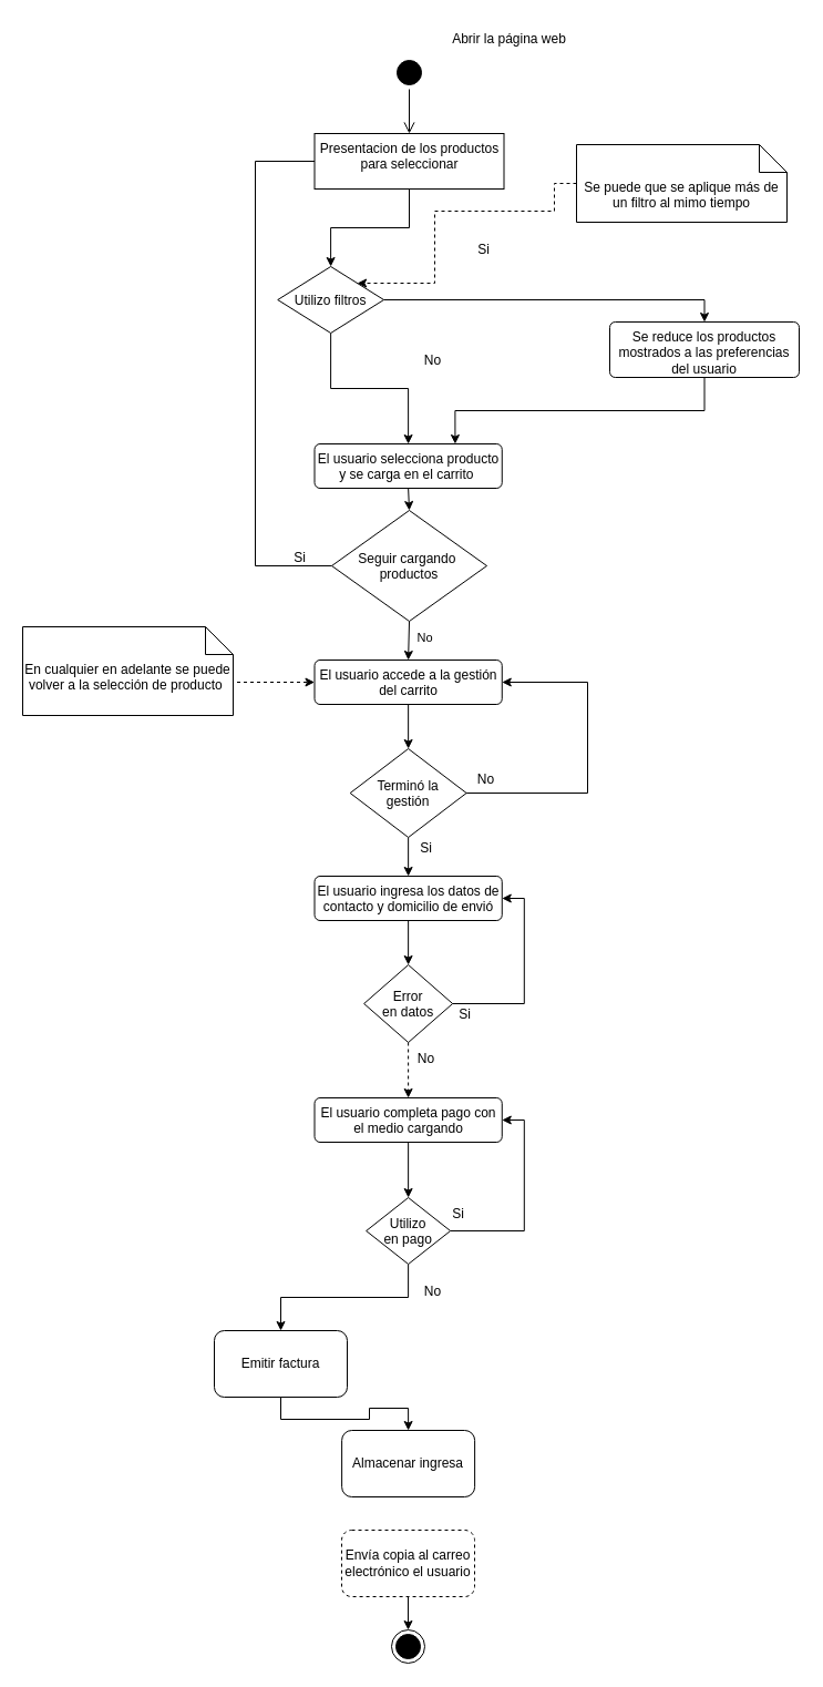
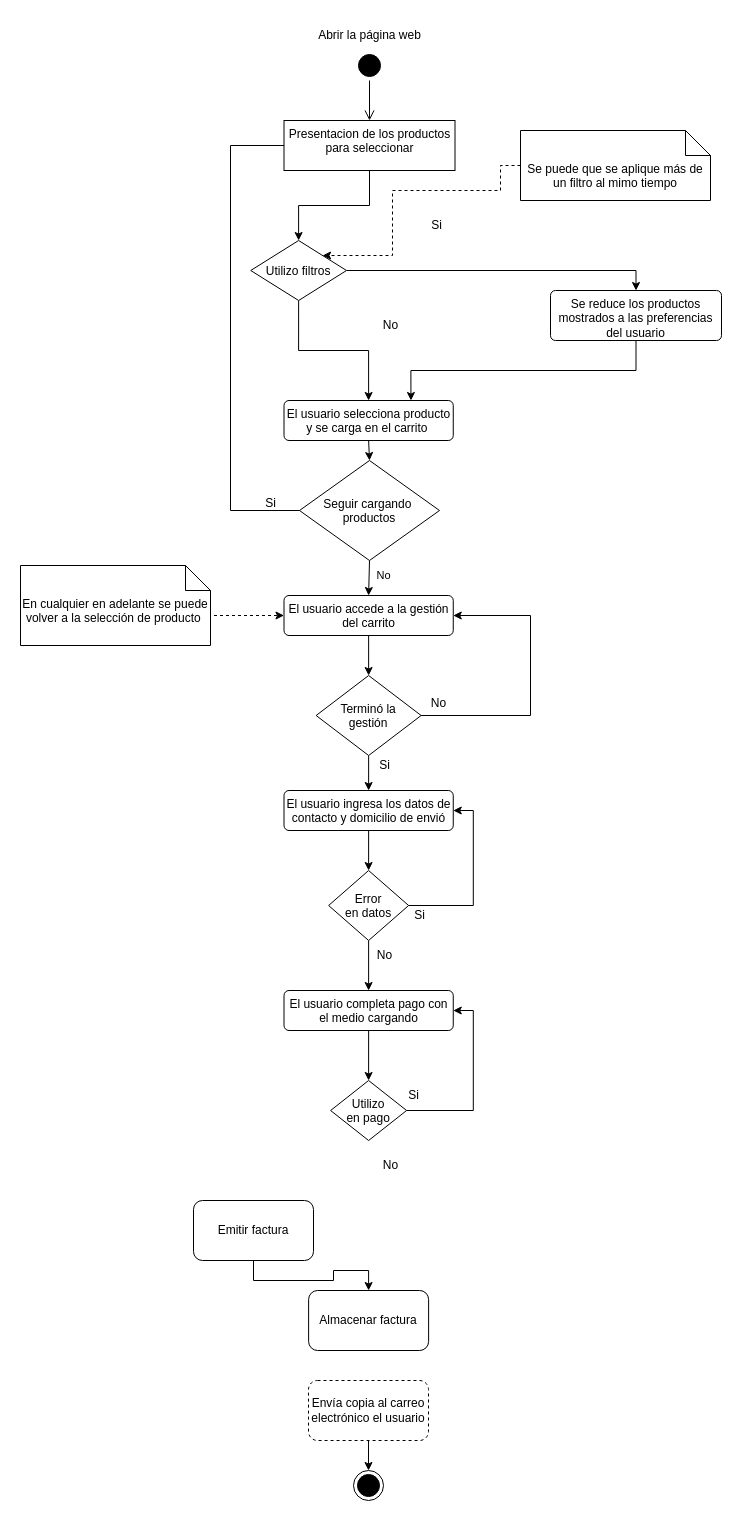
  <mxCell id="0" />
  <mxCell id="1" parent="0" />
  <mxCell id="2" value="" style="ellipse;html=1;shape=endState;fillColor=#000000;strokeColor=#000000;" vertex="1" parent="1"><mxGeometry x="353" y="1470" width="30" height="30" as="geometry" /></mxCell>
  <mxCell id="3" value="" style="ellipse;html=1;shape=startState;fillColor=#000000;strokeColor=#000000;" vertex="1" parent="1"><mxGeometry x="354" y="50" width="30" height="30" as="geometry" /></mxCell>
  <mxCell id="4" value="" style="edgeStyle=orthogonalEdgeStyle;html=1;verticalAlign=bottom;endArrow=open;endSize=8;strokeColor=light-dark(#000000,#EDEDED);rounded=0;" edge="1" parent="1" source="3" target="6"><mxGeometry relative="1" as="geometry"><mxPoint x="369" y="150" as="targetPoint" /></mxGeometry></mxCell>
  <mxCell id="5" style="edgeStyle=orthogonalEdgeStyle;rounded=0;orthogonalLoop=1;jettySize=auto;html=1;exitX=0.5;exitY=1;exitDx=0;exitDy=0;entryX=0.5;entryY=0;entryDx=0;entryDy=0;" edge="1" parent="1" source="6" target="9"><mxGeometry relative="1" as="geometry"><mxPoint x="370" y="220" as="targetPoint" /></mxGeometry></mxCell>
  <mxCell id="6" value="Presentacion de los productos para seleccionar" style="html=1;align=center;verticalAlign=top;absoluteArcSize=1;arcSize=10;dashed=0;whiteSpace=wrap;rounded=0;" vertex="1" parent="1"><mxGeometry x="283.5" y="120" width="171" height="50" as="geometry" /></mxCell>
  <mxCell id="7" style="edgeStyle=orthogonalEdgeStyle;rounded=0;orthogonalLoop=1;jettySize=auto;html=1;exitX=0.5;exitY=1;exitDx=0;exitDy=0;entryX=0.5;entryY=0;entryDx=0;entryDy=0;" edge="1" parent="1" source="9" target="15"><mxGeometry relative="1" as="geometry" /></mxCell>
  <mxCell id="8" style="edgeStyle=orthogonalEdgeStyle;rounded=0;orthogonalLoop=1;jettySize=auto;html=1;exitX=1;exitY=0.5;exitDx=0;exitDy=0;entryX=0.5;entryY=0;entryDx=0;entryDy=0;" edge="1" parent="1" source="9" target="11"><mxGeometry relative="1" as="geometry" /></mxCell>
  <mxCell id="9" value="Utilizo filtros" style="rhombus;" vertex="1" parent="1"><mxGeometry x="250.22" y="240" width="95.82" height="60" as="geometry" /></mxCell>
  <mxCell id="10" style="edgeStyle=orthogonalEdgeStyle;rounded=0;orthogonalLoop=1;jettySize=auto;html=1;entryX=0.75;entryY=0;entryDx=0;entryDy=0;exitX=0.5;exitY=1;exitDx=0;exitDy=0;" edge="1" parent="1" source="11" target="15"><mxGeometry relative="1" as="geometry"><mxPoint x="600" y="361" as="sourcePoint" /></mxGeometry></mxCell>
  <mxCell id="11" value="Se reduce los productos mostrados a las preferencias del usuario" style="html=1;align=center;verticalAlign=top;rounded=1;absoluteArcSize=1;arcSize=10;dashed=0;whiteSpace=wrap;" vertex="1" parent="1"><mxGeometry x="550" y="290" width="171" height="50" as="geometry" /></mxCell>
  <mxCell id="12" value="Si" style="text;html=1;align=center;verticalAlign=middle;resizable=0;points=[];autosize=1;strokeColor=none;fillColor=none;" vertex="1" parent="1"><mxGeometry x="420.63" y="210" width="30" height="30" as="geometry" /></mxCell>
  <mxCell id="13" style="edgeStyle=orthogonalEdgeStyle;rounded=0;orthogonalLoop=1;jettySize=auto;html=1;exitX=0.5;exitY=1;exitDx=0;exitDy=0;entryX=0.5;entryY=0;entryDx=0;entryDy=0;" edge="1" parent="1" source="15" target="19"><mxGeometry relative="1" as="geometry" /></mxCell>
  <mxCell id="14" value="No" style="text;html=1;align=center;verticalAlign=middle;resizable=0;points=[];autosize=1;strokeColor=none;fillColor=none;" vertex="1" parent="1"><mxGeometry x="370" y="310" width="40" height="30" as="geometry" /></mxCell>
  <mxCell id="15" value="El usuario selecciona producto y se carga en el carrito&amp;nbsp;" style="html=1;align=center;verticalAlign=top;rounded=1;absoluteArcSize=1;arcSize=10;dashed=0;whiteSpace=wrap;" vertex="1" parent="1"><mxGeometry x="283.5" y="400" width="169.25" height="40" as="geometry" /></mxCell>
  <mxCell id="16" style="edgeStyle=orthogonalEdgeStyle;rounded=0;orthogonalLoop=1;jettySize=auto;html=1;exitX=0;exitY=0.5;exitDx=0;exitDy=0;entryX=0;entryY=0.5;entryDx=0;entryDy=0;endArrow=none;" edge="1" parent="1" source="19" target="6"><mxGeometry relative="1" as="geometry"><mxPoint x="280" y="200" as="targetPoint" /><Array as="points"><mxPoint x="230" y="510" /><mxPoint x="230" y="145" /></Array></mxGeometry></mxCell>
  <mxCell id="17" style="edgeStyle=orthogonalEdgeStyle;rounded=0;orthogonalLoop=1;jettySize=auto;html=1;exitX=0.5;exitY=1;exitDx=0;exitDy=0;labelPosition=right;verticalLabelPosition=middle;align=left;verticalAlign=middle;entryX=0.5;entryY=0;entryDx=0;entryDy=0;" edge="1" parent="1" source="19" target="22"><mxGeometry relative="1" as="geometry"><mxPoint x="369" y="610" as="targetPoint" /></mxGeometry></mxCell>
  <mxCell id="18" value="No" style="edgeLabel;html=1;align=center;verticalAlign=middle;resizable=0;points=[];" connectable="0" vertex="1" parent="17"><mxGeometry x="-0.136" y="-4" relative="1" as="geometry"><mxPoint x="18" as="offset" /></mxGeometry></mxCell>
  <mxCell id="19" value="Seguir cargando &#10;productos" style="rhombus;" vertex="1" parent="1"><mxGeometry x="299" y="460" width="140" height="100" as="geometry" /></mxCell>
  <mxCell id="20" value="Si" style="text;html=1;align=center;verticalAlign=middle;resizable=0;points=[];autosize=1;strokeColor=none;fillColor=none;" vertex="1" parent="1"><mxGeometry x="255" y="488" width="30" height="30" as="geometry" /></mxCell>
  <mxCell id="21" style="edgeStyle=orthogonalEdgeStyle;rounded=0;orthogonalLoop=1;jettySize=auto;html=1;exitX=0.5;exitY=1;exitDx=0;exitDy=0;entryX=0.5;entryY=0;entryDx=0;entryDy=0;" edge="1" parent="1" source="22" target="27"><mxGeometry relative="1" as="geometry"><mxPoint x="368.12" y="670" as="targetPoint" /></mxGeometry></mxCell>
  <mxCell id="22" value="El usuario accede a la gestión del carrito&lt;div&gt;&lt;br&gt;&lt;/div&gt;" style="html=1;align=center;verticalAlign=top;rounded=1;absoluteArcSize=1;arcSize=10;dashed=0;whiteSpace=wrap;" vertex="1" parent="1"><mxGeometry x="283.5" y="595" width="169.25" height="40" as="geometry" /></mxCell>
  <mxCell id="23" style="edgeStyle=orthogonalEdgeStyle;rounded=0;orthogonalLoop=1;jettySize=auto;html=1;exitX=0.5;exitY=1;exitDx=0;exitDy=0;entryX=0.5;entryY=0;entryDx=0;entryDy=0;" edge="1" parent="1" source="24" target="38"><mxGeometry relative="1" as="geometry"><mxPoint x="368" y="880" as="targetPoint" /></mxGeometry></mxCell>
  <mxCell id="24" value="El usuario ingresa los datos de contacto y domicilio de envió&lt;div&gt;&lt;br&gt;&lt;/div&gt;" style="html=1;align=center;verticalAlign=top;rounded=1;absoluteArcSize=1;arcSize=10;dashed=0;whiteSpace=wrap;" vertex="1" parent="1"><mxGeometry x="283.5" y="790" width="169.25" height="40" as="geometry" /></mxCell>
  <mxCell id="25" style="edgeStyle=orthogonalEdgeStyle;rounded=0;orthogonalLoop=1;jettySize=auto;html=1;exitX=1;exitY=0.5;exitDx=0;exitDy=0;entryX=1;entryY=0.5;entryDx=0;entryDy=0;" edge="1" parent="1" source="27" target="22"><mxGeometry relative="1" as="geometry"><mxPoint x="570" y="610" as="targetPoint" /><Array as="points"><mxPoint x="530" y="715" /><mxPoint x="530" y="615" /></Array></mxGeometry></mxCell>
  <mxCell id="26" style="edgeStyle=orthogonalEdgeStyle;rounded=0;orthogonalLoop=1;jettySize=auto;html=1;exitX=0.5;exitY=1;exitDx=0;exitDy=0;entryX=0.5;entryY=0;entryDx=0;entryDy=0;" edge="1" parent="1" source="27" target="24"><mxGeometry relative="1" as="geometry" /></mxCell>
  <mxCell id="27" value="Terminó la &#10;gestión" style="rhombus;" vertex="1" parent="1"><mxGeometry x="315.63" y="675" width="105" height="80" as="geometry" /></mxCell>
  <mxCell id="28" value="No" style="text;html=1;align=center;verticalAlign=middle;resizable=0;points=[];autosize=1;strokeColor=none;fillColor=none;" vertex="1" parent="1"><mxGeometry x="417.7" y="688" width="40" height="30" as="geometry" /></mxCell>
- <mxCell id="29" value="Abrir la página web" style="text;html=1;align=center;verticalAlign=middle;resizable=0;points=[];autosize=1;strokeColor=none;fillColor=none;" vertex="1" parent="1"><mxGeometry x="394.01" y="20" width="130" height="30" as="geometry" /></mxCell>
+ <mxCell id="29" value="Abrir la página web" style="text;html=1;align=center;verticalAlign=middle;resizable=0;points=[];autosize=1;strokeColor=none;fillColor=none;" vertex="1" parent="1"><mxGeometry x="304.01" width="130" height="30" as="geometry" y="20" /></mxCell>
  <mxCell id="30" value="Si" style="text;html=1;align=center;verticalAlign=middle;resizable=0;points=[];autosize=1;strokeColor=none;fillColor=none;" vertex="1" parent="1"><mxGeometry x="369" y="750" width="30" height="30" as="geometry" /></mxCell>
  <mxCell id="31" style="edgeStyle=orthogonalEdgeStyle;rounded=0;orthogonalLoop=1;jettySize=auto;html=1;exitX=0.5;exitY=1;exitDx=0;exitDy=0;entryX=0.5;entryY=0;entryDx=0;entryDy=0;" edge="1" parent="1" source="32" target="35"><mxGeometry relative="1" as="geometry" /></mxCell>
  <mxCell id="32" value="&lt;div&gt;El usuario completa pago con el medio cargando&lt;/div&gt;" style="html=1;align=center;verticalAlign=top;rounded=1;absoluteArcSize=1;arcSize=10;dashed=0;whiteSpace=wrap;" vertex="1" parent="1"><mxGeometry x="283.5" y="990" width="169.25" height="40" as="geometry" /></mxCell>
  <mxCell id="33" style="edgeStyle=orthogonalEdgeStyle;rounded=0;orthogonalLoop=1;jettySize=auto;html=1;exitX=1;exitY=0.5;exitDx=0;exitDy=0;entryX=1;entryY=0.5;entryDx=0;entryDy=0;" edge="1" parent="1" source="35" target="32"><mxGeometry relative="1" as="geometry" /></mxCell>
- <mxCell id="34" style="edgeStyle=orthogonalEdgeStyle;rounded=0;orthogonalLoop=1;jettySize=auto;html=1;entryX=0.5;entryY=0;entryDx=0;entryDy=0;exitX=0.5;exitY=1;exitDx=0;exitDy=0;" edge="1" parent="1" source="35" target="47"><mxGeometry relative="1" as="geometry"><mxPoint x="368" y="1200" as="sourcePoint" /><mxPoint x="368.135" y="1209" as="targetPoint" /></mxGeometry></mxCell>
  <mxCell id="35" value="Utilizo &#10;en pago" style="rhombus;" vertex="1" parent="1"><mxGeometry x="330.12" y="1080" width="75.99" height="60" as="geometry" /></mxCell>
  <mxCell id="36" value="Si" style="text;html=1;align=center;verticalAlign=middle;resizable=0;points=[];autosize=1;strokeColor=none;fillColor=none;" vertex="1" parent="1"><mxGeometry x="398.12" y="1080" width="30" height="30" as="geometry" /></mxCell>
  <mxCell id="37" style="edgeStyle=orthogonalEdgeStyle;rounded=0;orthogonalLoop=1;jettySize=auto;html=1;exitX=0.5;exitY=1;exitDx=0;exitDy=0;entryX=0.5;entryY=0;entryDx=0;entryDy=0;" edge="1" parent="1" source="45" target="2"><mxGeometry relative="1" as="geometry"><mxPoint x="369.015" y="1450" as="sourcePoint" /></mxGeometry></mxCell>
  <mxCell id="38" value="Error &#10;en datos" style="rhombus;" vertex="1" parent="1"><mxGeometry x="328.12" y="870" width="80" height="70" as="geometry" /></mxCell>
  <mxCell id="39" value="No" style="text;html=1;align=center;verticalAlign=middle;resizable=0;points=[];autosize=1;strokeColor=none;fillColor=none;" vertex="1" parent="1"><mxGeometry x="370" y="1150" width="40" height="30" as="geometry" /></mxCell>
- <mxCell id="40" style="edgeStyle=orthogonalEdgeStyle;rounded=0;orthogonalLoop=1;jettySize=auto;html=1;exitX=0.5;exitY=1;exitDx=0;exitDy=0;entryX=0.5;entryY=0;entryDx=0;entryDy=0;dashed=1;" edge="1" parent="1" source="38" target="32"><mxGeometry relative="1" as="geometry" /></mxCell>
+ <mxCell id="40" style="edgeStyle=orthogonalEdgeStyle;rounded=0;orthogonalLoop=1;jettySize=auto;html=1;exitX=0.5;exitY=1;exitDx=0;exitDy=0;entryX=0.5;entryY=0;entryDx=0;entryDy=0;" edge="1" parent="1" source="38" target="32"><mxGeometry relative="1" as="geometry" /></mxCell>
  <mxCell id="41" value="Si" style="text;html=1;align=center;verticalAlign=middle;resizable=0;points=[];autosize=1;strokeColor=none;fillColor=none;" vertex="1" parent="1"><mxGeometry x="404.01" y="900" width="30" height="30" as="geometry" /></mxCell>
  <mxCell id="42" style="edgeStyle=orthogonalEdgeStyle;rounded=0;orthogonalLoop=1;jettySize=auto;html=1;exitX=1;exitY=0.5;exitDx=0;exitDy=0;entryX=1;entryY=0.5;entryDx=0;entryDy=0;" edge="1" parent="1" source="38" target="24"><mxGeometry relative="1" as="geometry" /></mxCell>
  <mxCell id="43" value="No" style="text;html=1;align=center;verticalAlign=middle;resizable=0;points=[];autosize=1;strokeColor=none;fillColor=none;" vertex="1" parent="1"><mxGeometry x="364" y="940" width="40" height="30" as="geometry" /></mxCell>
- <mxCell id="44" value="Almacenar ingresa" style="rounded=1;whiteSpace=wrap;html=1;" vertex="1" parent="1"><mxGeometry x="308.11" y="1290" width="120" height="60" as="geometry" /></mxCell>
+ <mxCell id="44" value="Almacenar factura" style="rounded=1;whiteSpace=wrap;html=1;" vertex="1" parent="1"><mxGeometry x="308.11" y="1290" width="120" height="60" as="geometry" /></mxCell>
  <mxCell id="45" value="Envía copia al carreo electrónico el usuario" style="rounded=1;whiteSpace=wrap;html=1;dashed=1;" vertex="1" parent="1"><mxGeometry x="308" y="1380" width="120" height="60" as="geometry" /></mxCell>
  <mxCell id="46" style="edgeStyle=orthogonalEdgeStyle;rounded=0;orthogonalLoop=1;jettySize=auto;html=1;exitX=0.5;exitY=1;exitDx=0;exitDy=0;entryX=0.5;entryY=0;entryDx=0;entryDy=0;" edge="1" parent="1" source="47" target="44"><mxGeometry relative="1" as="geometry" /></mxCell>
  <mxCell id="47" value="Emitir factura" style="rounded=1;whiteSpace=wrap;html=1;" vertex="1" parent="1"><mxGeometry x="193" y="1200" width="120" height="60" as="geometry" /></mxCell>
  <mxCell id="48" style="edgeStyle=orthogonalEdgeStyle;rounded=0;orthogonalLoop=1;jettySize=auto;html=1;exitX=0;exitY=0.5;exitDx=0;exitDy=0;exitPerimeter=0;entryX=1;entryY=0;entryDx=0;entryDy=0;dashed=1;" edge="1" parent="1" source="49" target="9"><mxGeometry relative="1" as="geometry"><Array as="points"><mxPoint x="500" y="165" /><mxPoint x="500" y="190" /><mxPoint x="392" y="190" /></Array></mxGeometry></mxCell>
  <mxCell id="49" value="Se puede que se aplique más de un filtro al mimo tiempo" style="shape=note2;boundedLbl=1;whiteSpace=wrap;html=1;size=25;verticalAlign=top;align=center;" vertex="1" parent="1"><mxGeometry x="520" y="130" width="190" height="70" as="geometry" /></mxCell>
  <mxCell id="50" style="edgeStyle=orthogonalEdgeStyle;rounded=0;orthogonalLoop=1;jettySize=auto;html=1;exitX=0;exitY=0;exitDx=190;exitDy=52.5;exitPerimeter=0;entryX=0;entryY=0.5;entryDx=0;entryDy=0;dashed=1;" edge="1" parent="1" source="51" target="22"><mxGeometry relative="1" as="geometry"><Array as="points"><mxPoint x="210" y="615" /></Array></mxGeometry></mxCell>
  <mxCell id="51" value="En cualquier en adelante se puede volver&amp;nbsp;a la selección de producto&amp;nbsp;" style="shape=note2;boundedLbl=1;whiteSpace=wrap;html=1;size=25;verticalAlign=top;align=center;" vertex="1" parent="1"><mxGeometry x="20" y="565" width="190" height="80" as="geometry" /></mxCell>
